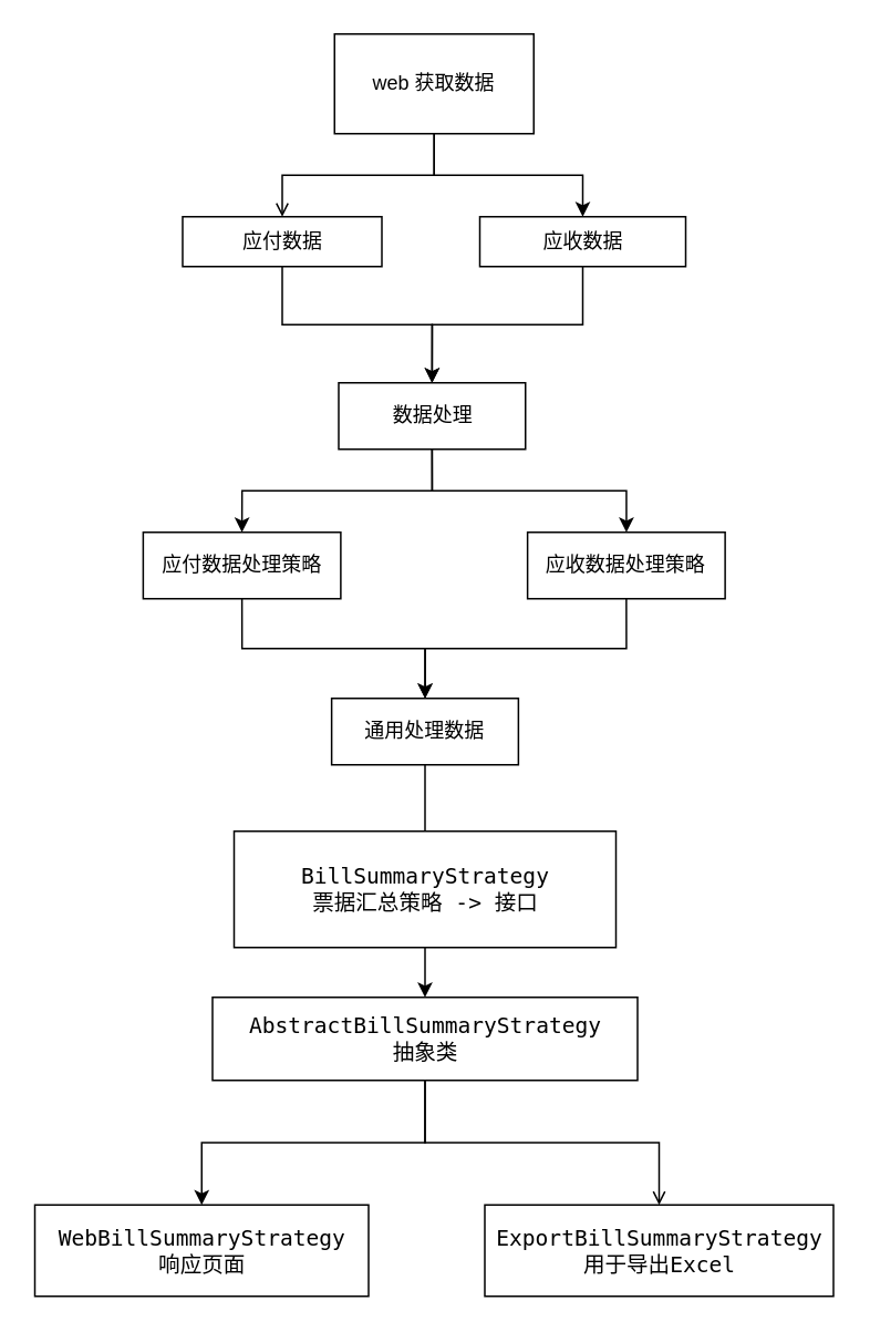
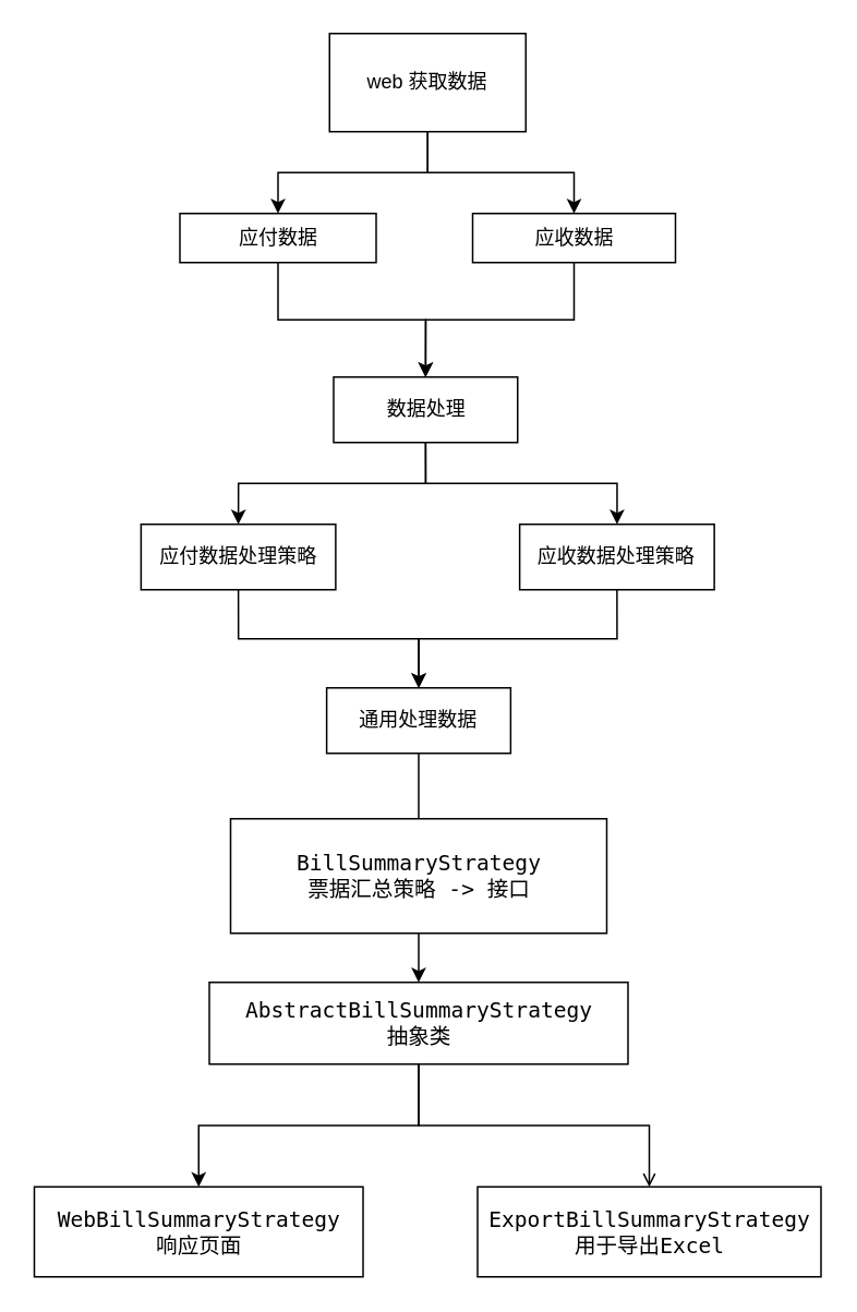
  <mxCell id="0" />
  <mxCell id="1" parent="0" />
  <mxCell id="2" value="" style="edgeStyle=orthogonalEdgeStyle;rounded=0;orthogonalLoop=1;jettySize=auto;html=1;" parent="1" source="3" target="6" edge="1"><mxGeometry relative="1" as="geometry" /></mxCell>
  <mxCell id="3" value="&lt;div style=&quot;background-color: rgb(255, 255, 255); color: rgb(8, 8, 8);&quot;&gt;&lt;pre style=&quot;font-family:'JetBrains Mono',monospace;font-size:9.8pt;&quot;&gt;&lt;span style=&quot;color: rgb(0, 0, 0);&quot;&gt;BillSummaryStrategy&lt;br/&gt;票据汇总策略 -&amp;gt; 接口&lt;/span&gt;&lt;/pre&gt;&lt;/div&gt;" style="rounded=0;whiteSpace=wrap;html=1;" parent="1" vertex="1"><mxGeometry x="140.5" y="500" width="230" height="70" as="geometry" /></mxCell>
  <mxCell id="4" value="" style="edgeStyle=orthogonalEdgeStyle;rounded=0;orthogonalLoop=1;jettySize=auto;html=1;" parent="1" source="6" target="7" edge="1"><mxGeometry relative="1" as="geometry" /></mxCell>
  <mxCell id="5" style="edgeStyle=orthogonalEdgeStyle;rounded=0;orthogonalLoop=1;jettySize=auto;html=1;exitX=0.5;exitY=1;exitDx=0;exitDy=0;entryX=0.5;entryY=0;entryDx=0;entryDy=0;endArrow=open;" parent="1" source="6" target="8" edge="1"><mxGeometry relative="1" as="geometry" /></mxCell>
  <mxCell id="6" value="&lt;div style=&quot;background-color: rgb(255, 255, 255); color: rgb(8, 8, 8);&quot;&gt;&lt;pre style=&quot;font-family:'JetBrains Mono',monospace;font-size:9.8pt;&quot;&gt;&lt;span style=&quot;color: rgb(0, 0, 0);&quot;&gt;AbstractBillSummaryStrategy&lt;br/&gt;抽象类&lt;/span&gt;&lt;/pre&gt;&lt;/div&gt;" style="whiteSpace=wrap;html=1;rounded=0;" parent="1" vertex="1"><mxGeometry x="127.5" y="600" width="256" height="50" as="geometry" /></mxCell>
  <mxCell id="7" value="&lt;div style=&quot;background-color: rgb(255, 255, 255); color: rgb(8, 8, 8);&quot;&gt;&lt;pre style=&quot;font-family:'JetBrains Mono',monospace;font-size:9.8pt;&quot;&gt;&lt;span style=&quot;color: rgb(0, 0, 0);&quot;&gt;WebBillSummaryStrategy&lt;br/&gt;响应页面&lt;/span&gt;&lt;/pre&gt;&lt;/div&gt;" style="whiteSpace=wrap;html=1;rounded=0;" parent="1" vertex="1"><mxGeometry x="20.5" y="725" width="201" height="55" as="geometry" /></mxCell>
  <mxCell id="8" value="&lt;div style=&quot;background-color: rgb(255, 255, 255); color: rgb(8, 8, 8);&quot;&gt;&lt;pre style=&quot;font-family:'JetBrains Mono',monospace;font-size:9.8pt;&quot;&gt;&lt;div&gt;&lt;pre style=&quot;font-family:'JetBrains Mono',monospace;font-size:9.8pt;&quot;&gt;&lt;span style=&quot;color: rgb(0, 0, 0);&quot;&gt;ExportBillSummaryStrategy&lt;br/&gt;用于导出Excel&lt;/span&gt;&lt;/pre&gt;&lt;/div&gt;&lt;/pre&gt;&lt;/div&gt;" style="whiteSpace=wrap;html=1;rounded=0;" parent="1" vertex="1"><mxGeometry x="291.5" y="725" width="210" height="55" as="geometry" /></mxCell>
- <mxCell id="9" style="edgeStyle=orthogonalEdgeStyle;rounded=0;orthogonalLoop=1;jettySize=auto;html=1;exitX=0.5;exitY=1;exitDx=0;exitDy=0;entryX=0.5;entryY=0;entryDx=0;entryDy=0;endArrow=open;" parent="1" source="11" target="13" edge="1"><mxGeometry relative="1" as="geometry" /></mxCell>
+ <mxCell id="9" style="edgeStyle=orthogonalEdgeStyle;rounded=0;orthogonalLoop=1;jettySize=auto;html=1;exitX=0.5;exitY=1;exitDx=0;exitDy=0;entryX=0.5;entryY=0;entryDx=0;entryDy=0;" parent="1" source="11" target="13" edge="1"><mxGeometry relative="1" as="geometry" /></mxCell>
  <mxCell id="10" style="edgeStyle=orthogonalEdgeStyle;rounded=0;orthogonalLoop=1;jettySize=auto;html=1;exitX=0.5;exitY=1;exitDx=0;exitDy=0;entryX=0.5;entryY=0;entryDx=0;entryDy=0;" parent="1" source="11" target="15" edge="1"><mxGeometry relative="1" as="geometry" /></mxCell>
  <mxCell id="11" value="web 获取数据" style="rounded=0;whiteSpace=wrap;html=1;" parent="1" vertex="1"><mxGeometry x="201" y="20" width="120" height="60" as="geometry" /></mxCell>
  <mxCell id="12" style="edgeStyle=orthogonalEdgeStyle;rounded=0;orthogonalLoop=1;jettySize=auto;html=1;exitX=0.5;exitY=1;exitDx=0;exitDy=0;entryX=0.5;entryY=0;entryDx=0;entryDy=0;" parent="1" source="13" target="18" edge="1"><mxGeometry relative="1" as="geometry" /></mxCell>
  <mxCell id="13" value="应付数据" style="rounded=0;whiteSpace=wrap;html=1;" parent="1" vertex="1"><mxGeometry x="109.5" y="130" width="120" height="30" as="geometry" /></mxCell>
  <mxCell id="14" style="edgeStyle=orthogonalEdgeStyle;rounded=0;orthogonalLoop=1;jettySize=auto;html=1;exitX=0.5;exitY=1;exitDx=0;exitDy=0;entryX=0.5;entryY=0;entryDx=0;entryDy=0;" parent="1" source="15" target="18" edge="1"><mxGeometry relative="1" as="geometry" /></mxCell>
  <mxCell id="15" value="应收数据" style="rounded=0;whiteSpace=wrap;html=1;" parent="1" vertex="1"><mxGeometry x="288.5" y="130" width="124" height="30" as="geometry" /></mxCell>
  <mxCell id="16" style="edgeStyle=orthogonalEdgeStyle;rounded=0;orthogonalLoop=1;jettySize=auto;html=1;exitX=0.5;exitY=1;exitDx=0;exitDy=0;entryX=0.5;entryY=0;entryDx=0;entryDy=0;" parent="1" source="18" target="20" edge="1"><mxGeometry relative="1" as="geometry" /></mxCell>
  <mxCell id="17" style="edgeStyle=orthogonalEdgeStyle;rounded=0;orthogonalLoop=1;jettySize=auto;html=1;exitX=0.5;exitY=1;exitDx=0;exitDy=0;" parent="1" source="18" target="22" edge="1"><mxGeometry relative="1" as="geometry" /></mxCell>
  <mxCell id="18" value="数据处理" style="rounded=0;whiteSpace=wrap;html=1;" parent="1" vertex="1"><mxGeometry x="203.5" y="230" width="112.5" height="40" as="geometry" /></mxCell>
  <mxCell id="19" style="edgeStyle=orthogonalEdgeStyle;rounded=0;orthogonalLoop=1;jettySize=auto;html=1;exitX=0.5;exitY=1;exitDx=0;exitDy=0;" parent="1" source="20" target="24" edge="1"><mxGeometry relative="1" as="geometry" /></mxCell>
  <mxCell id="20" value="应付数据处理策略" style="rounded=0;whiteSpace=wrap;html=1;" parent="1" vertex="1"><mxGeometry x="85.75" y="320" width="119" height="40" as="geometry" /></mxCell>
  <mxCell id="21" style="edgeStyle=orthogonalEdgeStyle;rounded=0;orthogonalLoop=1;jettySize=auto;html=1;exitX=0.5;exitY=1;exitDx=0;exitDy=0;entryX=0.5;entryY=0;entryDx=0;entryDy=0;" parent="1" source="22" target="24" edge="1"><mxGeometry relative="1" as="geometry" /></mxCell>
  <mxCell id="22" value="应收数据处理策略" style="rounded=0;whiteSpace=wrap;html=1;" parent="1" vertex="1"><mxGeometry x="317.25" y="320" width="119" height="40" as="geometry" /></mxCell>
  <mxCell id="23" style="edgeStyle=orthogonalEdgeStyle;rounded=0;orthogonalLoop=1;jettySize=auto;html=1;exitX=0.5;exitY=1;exitDx=0;exitDy=0;entryX=0.5;entryY=0;entryDx=0;entryDy=0;endArrow=none;" parent="1" source="24" target="3" edge="1"><mxGeometry relative="1" as="geometry" /></mxCell>
  <mxCell id="24" value="通用处理数据" style="rounded=0;whiteSpace=wrap;html=1;" parent="1" vertex="1"><mxGeometry x="199.25" y="420" width="112.5" height="40" as="geometry" /></mxCell>
